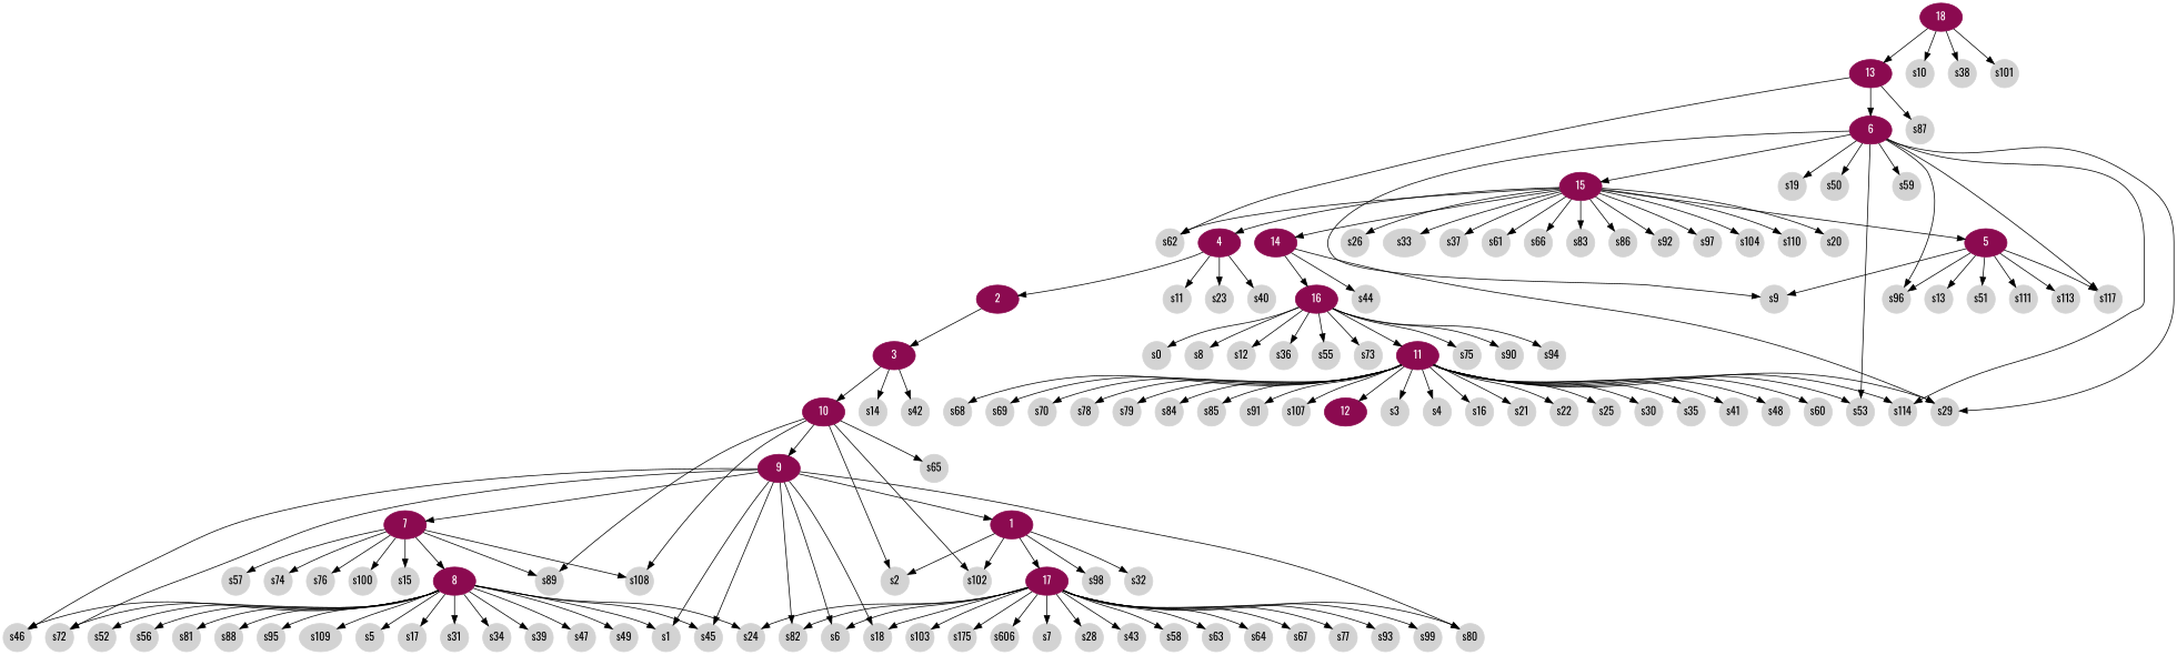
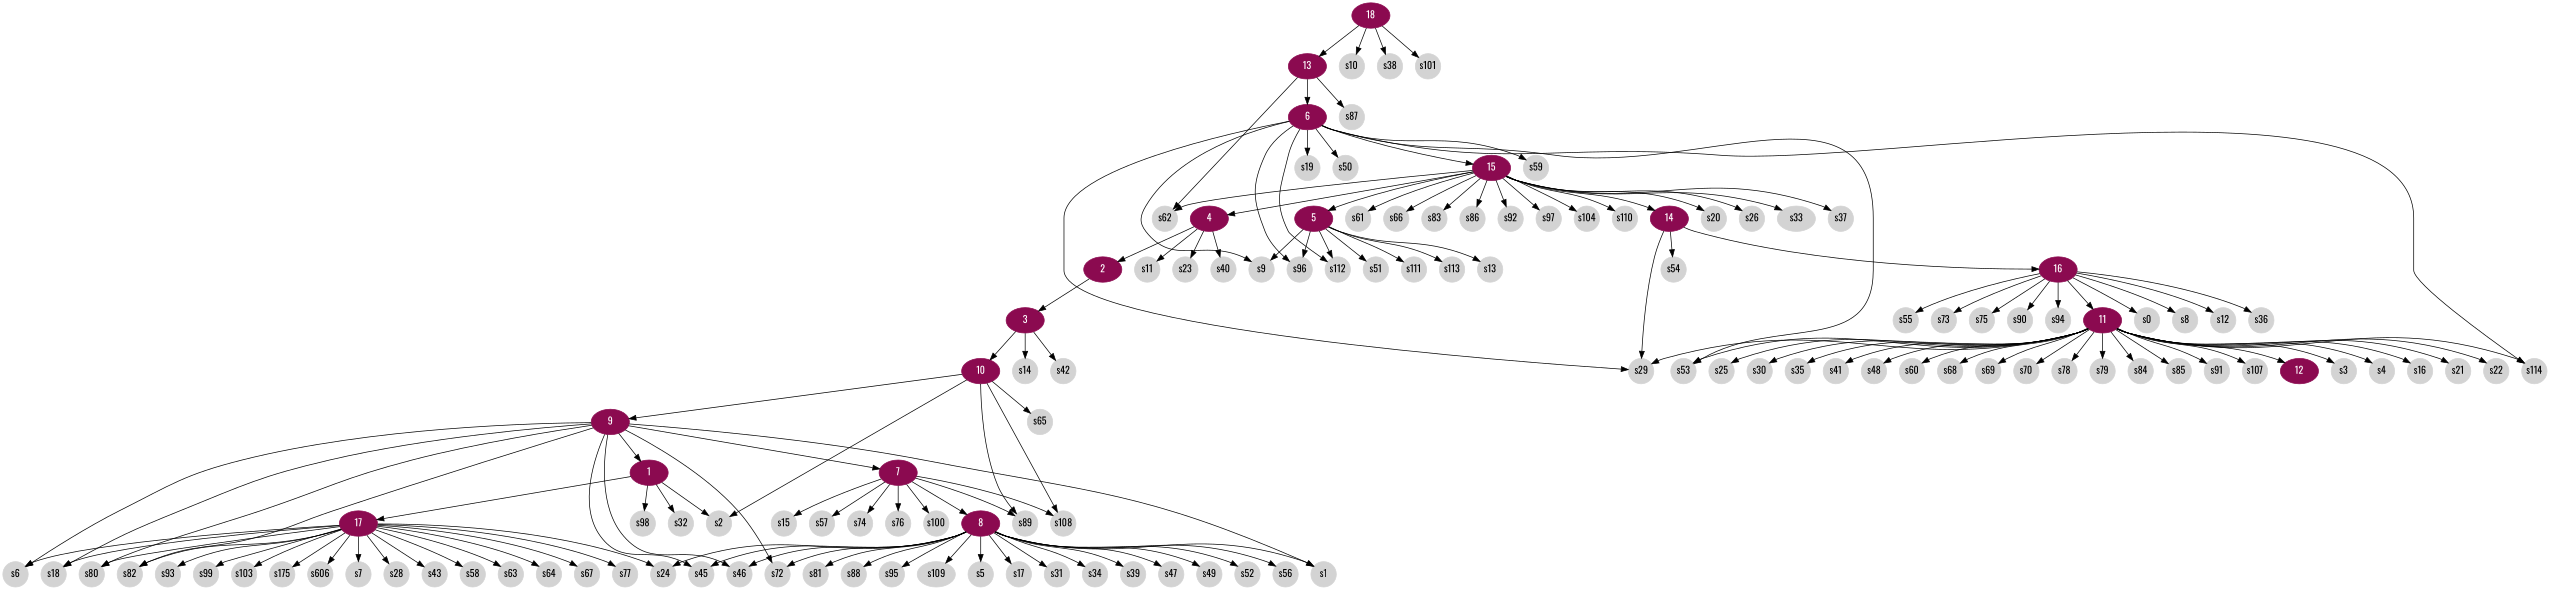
  digraph {
    fontname=Oswald
    node [color=lightgrey fontcolor=black fontname=Oswald style=filled fixedsize=true shape=circle]
    edge [fontname=Oswald]
    9 [color=deeppink4 fontcolor=white fixedsize="" shape=""]
    1 [color=deeppink4 fontcolor=white fixedsize="" shape=""]
    7 [color=deeppink4 fontcolor=white fixedsize="" shape=""]
    s1
    s45
    s46
    s72
    s6
    s18
    s80
    s82
    17 [color=deeppink4 fontcolor=white fixedsize="" shape=""]
    s2
    s32
    s98
-   s102
    8 [color=deeppink4 fontcolor=white fixedsize="" shape=""]
    s15
    s57
    s74
    s76
    s89
    s100
    s108
    s24
    s7
    s28
    s43
    s58
    s63
    s64
    s67
    s77
    s93
    s99
    s103
    n37 [label=s175]
    n38 [label=s606]
    4 [color=deeppink4 fontcolor=white fixedsize="" shape=""]
    2 [color=deeppink4 fontcolor=white fixedsize="" shape=""]
    s11
    s23
    s40
    3 [color=deeppink4 fontcolor=white fixedsize="" shape=""]
    10 [color=deeppink4 fontcolor=white fixedsize="" shape=""]
    s14
    s42
    s65
    15 [color=deeppink4 fontcolor=white fixedsize="" shape=""]
    5 [color=deeppink4 fontcolor=white fixedsize="" shape=""]
    14 [color=deeppink4 fontcolor=white fixedsize="" shape=""]
    s62
    s20
    s26
    s33 [shape=ellipse]
    s37
    s61
    s66
    s83
    s86
    s92
    s97
    s104
    s110
    s9
    s13
    s51
    s96
    s111
-   s112 [label=s117]
+   s112
    s113
    s29
    16 [color=deeppink4 fontcolor=white fixedsize="" shape=""]
-   s44
+   s44 [label=s54]
    13 [color=deeppink4 fontcolor=white fixedsize="" shape=""]
    6 [color=deeppink4 fontcolor=white fixedsize="" shape=""]
    s87
    s19
    s50
    s53
    s59
    s114
    s5
    s17
    s31
    s34
    s39
    s47
    s49
    s52
    s56
    s81
    s88
    s95
    s109 [shape=ellipse]
    11 [color=deeppink4 fontcolor=white fixedsize="" shape=""]
    s0
    s8
    s12
    s36
    s55
    s73
    s75
    s90
    s94
    12 [color=deeppink4 fontcolor=white fixedsize="" shape=""]
    s3
    s4
    s16
    s21
    s22
    s25
    s30
    s35
    s41
    s48
    s60
    s68
    s69
    s70
    s78
    s79
    s84
    s85
    s91
    s107
    18 [color=deeppink4 fontcolor=white fixedsize="" shape=""]
    s10
    s38
    s101
    9 -> 1
    9 -> 7
    9 -> s1
    9 -> s45
    9 -> s46
    9 -> s72
    9 -> s6
    9 -> s18
    9 -> s80
    9 -> s82
    1 -> 17
    1 -> s2
    1 -> s32
    1 -> s98
-   1 -> s102
    7 -> 8
    7 -> s15
    7 -> s57
    7 -> s74
    7 -> s76
    7 -> s89
    7 -> s100
    7 -> s108
    17 -> s6
    17 -> s18
    17 -> s80
    17 -> s82
    17 -> s24
    17 -> s7
    17 -> s28
    17 -> s43
    17 -> s58
    17 -> s63
    17 -> s64
    17 -> s67
    17 -> s77
    17 -> s93
    17 -> s99
    17 -> s103
    17 -> n37
    17 -> n38
    8 -> s1
    8 -> s45
    8 -> s46
    8 -> s72
    8 -> s24
    8 -> s5
    8 -> s17
    8 -> s31
    8 -> s34
    8 -> s39
    8 -> s47
    8 -> s49
    8 -> s52
    8 -> s56
    8 -> s81
    8 -> s88
    8 -> s95
    8 -> s109
    4 -> 2
    4 -> s11
    4 -> s23
    4 -> s40
    2 -> 3
    3 -> 10
    3 -> s14
    3 -> s42
    10 -> 9
    10 -> s2
-   10 -> s102
    10 -> s89
    10 -> s108
    10 -> s65
    15 -> 4
    15 -> 5
    15 -> 14
    15 -> s62
    15 -> s20
    15 -> s26
    15 -> s33
    15 -> s37
    15 -> s61
    15 -> s66
    15 -> s83
    15 -> s86
    15 -> s92
    15 -> s97
    15 -> s104
    15 -> s110
    5 -> s9
    5 -> s13
    5 -> s51
    5 -> s96
    5 -> s111
    5 -> s112
    5 -> s113
    14 -> s29
    14 -> 16
    14 -> s44
    16 -> 11
    16 -> s0
    16 -> s8
    16 -> s12
    16 -> s36
    16 -> s55
    16 -> s73
    16 -> s75
    16 -> s90
    16 -> s94
    13 -> s62
    13 -> 6
    13 -> s87
    6 -> 15
    6 -> s9
    6 -> s96
    6 -> s112
    6 -> s29
    6 -> s19
    6 -> s50
    6 -> s53
    6 -> s59
    6 -> s114
    11 -> s29
    11 -> s53
    11 -> s114
    11 -> 12
    11 -> s3
    11 -> s4
    11 -> s16
    11 -> s21
    11 -> s22
    11 -> s25
    11 -> s30
    11 -> s35
    11 -> s41
    11 -> s48
    11 -> s60
    11 -> s68
    11 -> s69
    11 -> s70
    11 -> s78
    11 -> s79
    11 -> s84
    11 -> s85
    11 -> s91
    11 -> s107
    18 -> 13
    18 -> s10
    18 -> s38
    18 -> s101
  }
